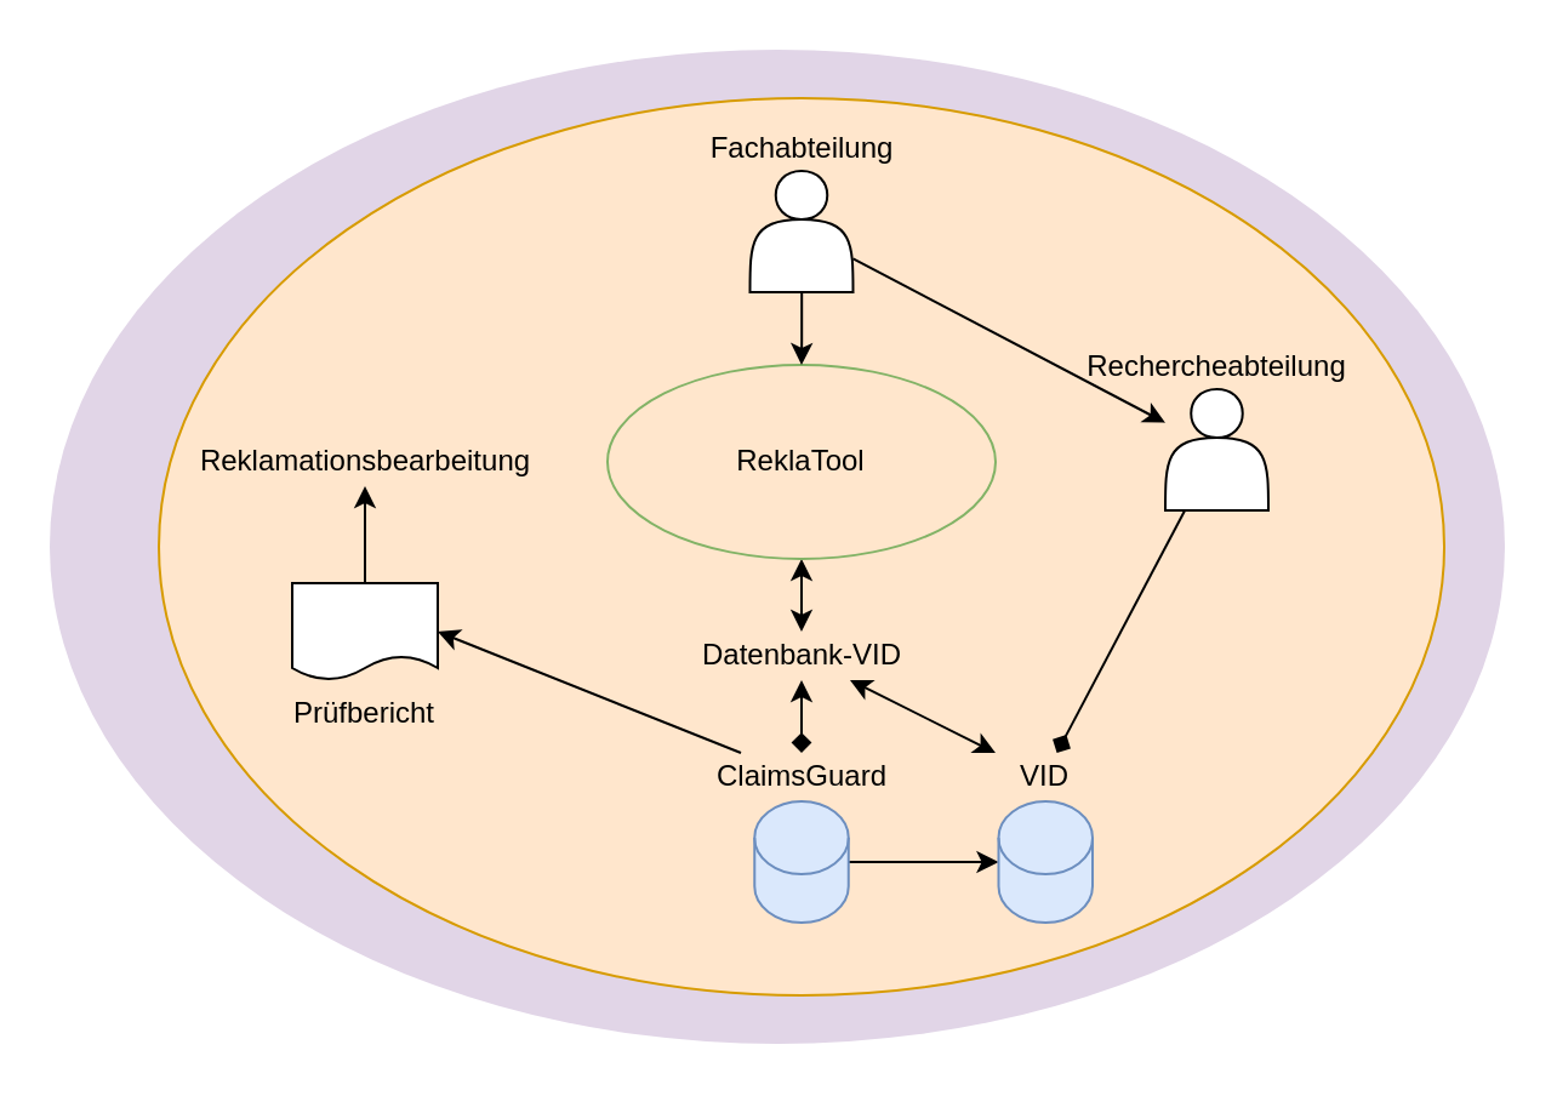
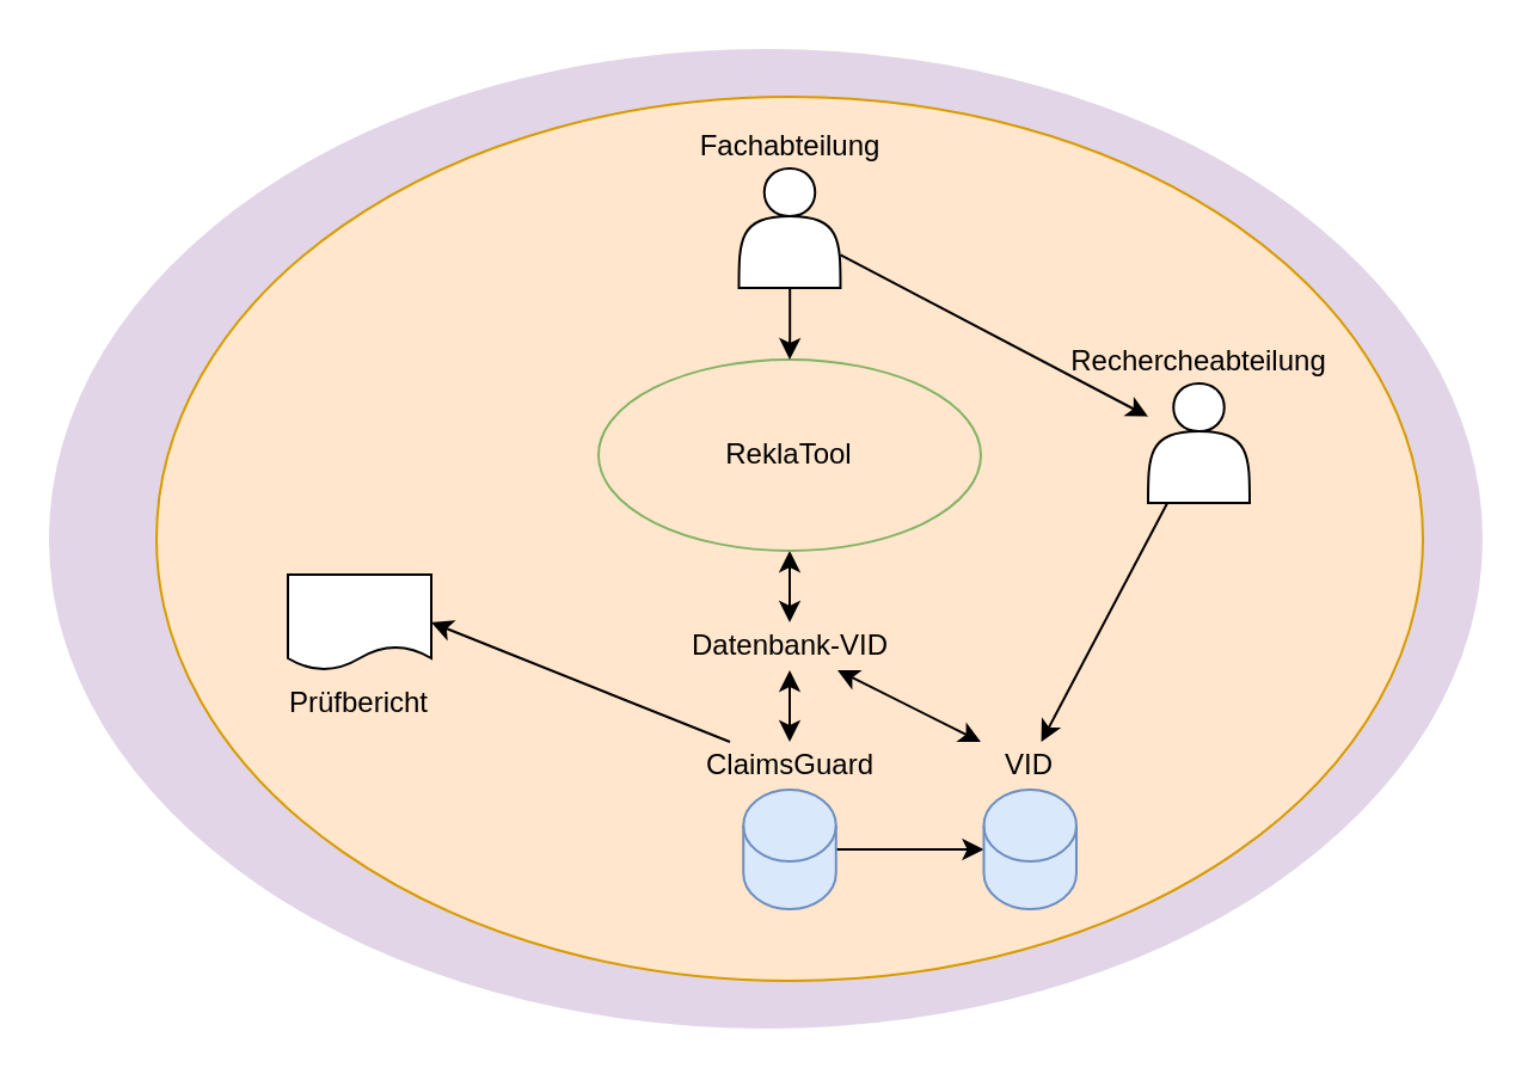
  <mxCell id="0" />
  <mxCell id="1" parent="0" />
  <mxCell id="2" value="" style="ellipse;whiteSpace=wrap;html=1;verticalAlign=bottom;fillColor=#e1d5e7;strokeColor=none;" vertex="1" parent="1"><mxGeometry x="20" y="20" width="600" height="410" as="geometry" /></mxCell>
  <mxCell id="3" value="" style="ellipse;whiteSpace=wrap;html=1;verticalAlign=bottom;fillColor=#ffe6cc;strokeColor=#d79b00;" vertex="1" parent="1"><mxGeometry x="65.01" y="40" width="530" height="370" as="geometry" /></mxCell>
  <mxCell id="4" style="edgeStyle=orthogonalEdgeStyle;rounded=0;orthogonalLoop=1;jettySize=auto;html=1;startArrow=classic;startFill=1;" edge="1" parent="1" source="5" target="12"><mxGeometry relative="1" as="geometry" /></mxCell>
  <mxCell id="5" value="ReklaTool" style="ellipse;whiteSpace=wrap;html=1;fillColor=#ffe6cc;strokeColor=#82b366;" vertex="1" parent="1"><mxGeometry x="250" y="150" width="160" height="80" as="geometry" /></mxCell>
  <mxCell id="6" style="edgeStyle=orthogonalEdgeStyle;rounded=0;orthogonalLoop=1;jettySize=auto;html=1;" edge="1" parent="1" source="8" target="5"><mxGeometry relative="1" as="geometry" /></mxCell>
  <mxCell id="7" style="edgeStyle=none;rounded=0;orthogonalLoop=1;jettySize=auto;html=1;startArrow=none;startFill=0;endArrow=classic;endFill=1;" edge="1" parent="1" source="8" target="19"><mxGeometry relative="1" as="geometry" /></mxCell>
  <mxCell id="8" value="Fachabteilung" style="shape=actor;whiteSpace=wrap;html=1;verticalAlign=bottom;labelPosition=center;verticalLabelPosition=top;align=center;" vertex="1" parent="1"><mxGeometry x="308.75" y="70" width="42.5" height="50" as="geometry" /></mxCell>
  <mxCell id="9" style="edgeStyle=none;rounded=0;orthogonalLoop=1;jettySize=auto;html=1;startArrow=none;startFill=0;endArrow=classic;endFill=1;entryX=1;entryY=0.5;entryDx=0;entryDy=0;" edge="1" parent="1" source="10" target="15"><mxGeometry relative="1" as="geometry" /></mxCell>
  <mxCell id="10" value="ClaimsGuard" style="text;html=1;align=center;verticalAlign=middle;resizable=0;points=[];autosize=1;strokeColor=none;fillColor=none;" vertex="1" parent="1"><mxGeometry x="285" y="310" width="90" height="20" as="geometry" /></mxCell>
- <mxCell id="11" style="edgeStyle=orthogonalEdgeStyle;rounded=0;orthogonalLoop=1;jettySize=auto;html=1;startArrow=classic;startFill=1;endArrow=diamond;" edge="1" parent="1" source="12" target="10"><mxGeometry relative="1" as="geometry" /></mxCell>
+ <mxCell id="11" style="edgeStyle=orthogonalEdgeStyle;rounded=0;orthogonalLoop=1;jettySize=auto;html=1;startArrow=classic;startFill=1;" edge="1" parent="1" source="12" target="10"><mxGeometry relative="1" as="geometry" /></mxCell>
  <mxCell id="12" value="Datenbank-VID" style="text;html=1;align=center;verticalAlign=middle;resizable=0;points=[];autosize=1;strokeColor=none;fillColor=none;" vertex="1" parent="1"><mxGeometry x="280" y="260" width="100" height="20" as="geometry" /></mxCell>
- <mxCell id="13" value="Reklamationsbearbeitung" style="text;html=1;align=center;verticalAlign=middle;resizable=0;points=[];autosize=1;strokeColor=none;fillColor=none;" vertex="1" parent="1"><mxGeometry x="75" y="180" width="150" height="20" as="geometry" /></mxCell>
- <mxCell id="14" style="edgeStyle=none;rounded=0;orthogonalLoop=1;jettySize=auto;html=1;startArrow=none;startFill=0;endArrow=classic;endFill=1;" edge="1" parent="1" source="15" target="13"><mxGeometry relative="1" as="geometry" /></mxCell>
  <mxCell id="15" value="Prüfbericht" style="shape=document;whiteSpace=wrap;html=1;boundedLbl=1;verticalAlign=top;labelPosition=center;verticalLabelPosition=bottom;align=center;size=0.25;" vertex="1" parent="1"><mxGeometry x="120" y="240" width="60" height="40" as="geometry" /></mxCell>
  <mxCell id="16" style="edgeStyle=none;rounded=0;orthogonalLoop=1;jettySize=auto;html=1;startArrow=classic;startFill=1;endArrow=classic;endFill=1;" edge="1" parent="1" source="17" target="12"><mxGeometry relative="1" as="geometry" /></mxCell>
  <mxCell id="17" value="VID" style="text;html=1;align=center;verticalAlign=middle;resizable=0;points=[];autosize=1;strokeColor=none;fillColor=none;" vertex="1" parent="1"><mxGeometry x="410" y="310" width="40" height="20" as="geometry" /></mxCell>
- <mxCell id="18" style="edgeStyle=none;rounded=0;orthogonalLoop=1;jettySize=auto;html=1;startArrow=none;startFill=0;endArrow=diamond;endFill=1;" edge="1" parent="1" source="19" target="17"><mxGeometry relative="1" as="geometry" /></mxCell>
+ <mxCell id="18" style="edgeStyle=none;rounded=0;orthogonalLoop=1;jettySize=auto;html=1;startArrow=none;startFill=0;endArrow=classic;endFill=1;" edge="1" parent="1" source="19" target="17"><mxGeometry relative="1" as="geometry" /></mxCell>
  <mxCell id="19" value="Rechercheabteilung" style="shape=actor;whiteSpace=wrap;html=1;verticalAlign=bottom;labelPosition=center;verticalLabelPosition=top;align=center;" vertex="1" parent="1"><mxGeometry x="480" y="160" width="42.5" height="50" as="geometry" /></mxCell>
  <mxCell id="20" style="edgeStyle=none;rounded=0;orthogonalLoop=1;jettySize=auto;html=1;startArrow=none;startFill=0;endArrow=classic;endFill=1;" edge="1" parent="1" source="21" target="22"><mxGeometry relative="1" as="geometry" /></mxCell>
  <mxCell id="21" value="" style="shape=cylinder3;whiteSpace=wrap;html=1;boundedLbl=1;backgroundOutline=1;size=15;verticalAlign=bottom;fillColor=#dae8fc;strokeColor=#6c8ebf;" vertex="1" parent="1"><mxGeometry x="310.63" y="330" width="38.75" height="50" as="geometry" /></mxCell>
  <mxCell id="22" value="" style="shape=cylinder3;whiteSpace=wrap;html=1;boundedLbl=1;backgroundOutline=1;size=15;verticalAlign=bottom;fillColor=#dae8fc;strokeColor=#6c8ebf;" vertex="1" parent="1"><mxGeometry x="411.25" y="330" width="38.75" height="50" as="geometry" /></mxCell>
